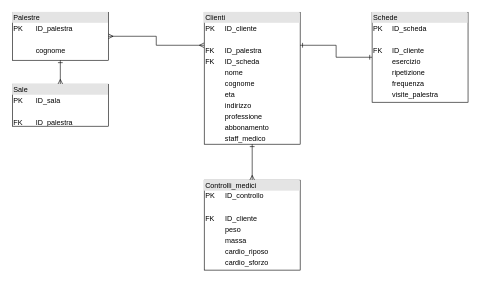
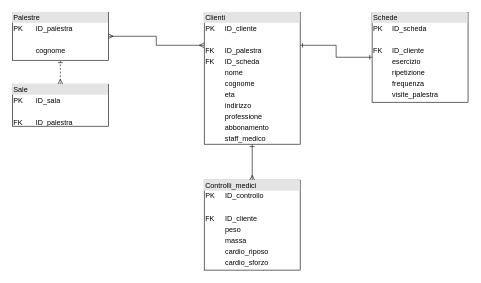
  <mxCell id="0" />
  <mxCell id="1" parent="0" />
  <mxCell id="2" style="edgeStyle=orthogonalEdgeStyle;rounded=0;orthogonalLoop=1;jettySize=auto;html=1;entryX=0;entryY=0.25;entryDx=0;entryDy=0;endArrow=ERmany;endFill=0;startArrow=ERmany;startFill=0;" edge="1" parent="1" source="3" target="4"><mxGeometry relative="1" as="geometry" /></mxCell>
  <mxCell id="3" value="&lt;div style=&quot;box-sizing: border-box ; width: 100% ; background: #e4e4e4 ; padding: 2px&quot;&gt;Palestre&lt;/div&gt;&lt;table style=&quot;width: 100% ; font-size: 1em&quot; cellpadding=&quot;2&quot; cellspacing=&quot;0&quot;&gt;&lt;tbody&gt;&lt;tr&gt;&lt;td&gt;PK&lt;/td&gt;&lt;td&gt;ID_palestra&lt;/td&gt;&lt;/tr&gt;&lt;tr&gt;&lt;td&gt;&lt;br&gt;&lt;/td&gt;&lt;td&gt;&lt;br&gt;&lt;/td&gt;&lt;/tr&gt;&lt;tr&gt;&lt;td&gt;&lt;br&gt;&lt;/td&gt;&lt;td&gt;cognome&lt;/td&gt;&lt;/tr&gt;&lt;/tbody&gt;&lt;/table&gt;" style="verticalAlign=top;align=left;overflow=fill;html=1;" vertex="1" parent="1"><mxGeometry x="20" y="20" width="160" height="80" as="geometry" /></mxCell>
  <mxCell id="4" value="&lt;div style=&quot;box-sizing: border-box ; width: 100% ; background: #e4e4e4 ; padding: 2px&quot;&gt;Clienti&lt;/div&gt;&lt;table style=&quot;width: 100% ; font-size: 1em&quot; cellpadding=&quot;2&quot; cellspacing=&quot;0&quot;&gt;&lt;tbody&gt;&lt;tr&gt;&lt;td&gt;PK&lt;/td&gt;&lt;td&gt;ID_cliente&lt;/td&gt;&lt;/tr&gt;&lt;tr&gt;&lt;td&gt;&lt;br&gt;&lt;/td&gt;&lt;td&gt;&lt;br&gt;&lt;/td&gt;&lt;/tr&gt;&lt;tr&gt;&lt;td&gt;FK&lt;/td&gt;&lt;td&gt;ID_palestra&lt;/td&gt;&lt;/tr&gt;&lt;tr&gt;&lt;td&gt;FK&lt;/td&gt;&lt;td&gt;ID_scheda&lt;/td&gt;&lt;/tr&gt;&lt;tr&gt;&lt;td&gt;&lt;br&gt;&lt;/td&gt;&lt;td&gt;nome&lt;/td&gt;&lt;/tr&gt;&lt;tr&gt;&lt;td&gt;&lt;br&gt;&lt;/td&gt;&lt;td&gt;cognome&lt;/td&gt;&lt;/tr&gt;&lt;tr&gt;&lt;td&gt;&lt;br&gt;&lt;/td&gt;&lt;td&gt;eta&lt;/td&gt;&lt;/tr&gt;&lt;tr&gt;&lt;td&gt;&lt;br&gt;&lt;/td&gt;&lt;td&gt;indirizzo&lt;/td&gt;&lt;/tr&gt;&lt;tr&gt;&lt;td&gt;&lt;br&gt;&lt;/td&gt;&lt;td&gt;professione&lt;/td&gt;&lt;/tr&gt;&lt;tr&gt;&lt;td&gt;&lt;br&gt;&lt;/td&gt;&lt;td&gt;abbonamento&lt;/td&gt;&lt;/tr&gt;&lt;tr&gt;&lt;td&gt;&lt;br&gt;&lt;/td&gt;&lt;td&gt;staff_medico&lt;/td&gt;&lt;/tr&gt;&lt;/tbody&gt;&lt;/table&gt;" style="verticalAlign=top;align=left;overflow=fill;html=1;" vertex="1" parent="1"><mxGeometry x="340" y="20" width="160" height="220" as="geometry" /></mxCell>
  <mxCell id="5" style="edgeStyle=orthogonalEdgeStyle;rounded=0;orthogonalLoop=1;jettySize=auto;html=1;entryX=1;entryY=0.25;entryDx=0;entryDy=0;endArrow=ERone;endFill=0;startArrow=ERone;startFill=0;" edge="1" parent="1" source="6" target="4"><mxGeometry relative="1" as="geometry" /></mxCell>
  <mxCell id="6" value="&lt;div style=&quot;box-sizing: border-box ; width: 100% ; background: #e4e4e4 ; padding: 2px&quot;&gt;Schede&lt;/div&gt;&lt;table style=&quot;width: 100% ; font-size: 1em&quot; cellpadding=&quot;2&quot; cellspacing=&quot;0&quot;&gt;&lt;tbody&gt;&lt;tr&gt;&lt;td&gt;PK&lt;/td&gt;&lt;td&gt;ID_scheda&lt;/td&gt;&lt;/tr&gt;&lt;tr&gt;&lt;td&gt;&lt;br&gt;&lt;/td&gt;&lt;td&gt;&lt;br&gt;&lt;/td&gt;&lt;/tr&gt;&lt;tr&gt;&lt;td&gt;FK&lt;/td&gt;&lt;td&gt;ID_cliente&lt;/td&gt;&lt;/tr&gt;&lt;tr&gt;&lt;td&gt;&lt;br&gt;&lt;/td&gt;&lt;td&gt;esercizio&lt;/td&gt;&lt;/tr&gt;&lt;tr&gt;&lt;td&gt;&lt;br&gt;&lt;/td&gt;&lt;td&gt;ripetizione&lt;/td&gt;&lt;/tr&gt;&lt;tr&gt;&lt;td&gt;&lt;br&gt;&lt;/td&gt;&lt;td&gt;frequenza&lt;/td&gt;&lt;/tr&gt;&lt;tr&gt;&lt;td&gt;&lt;br&gt;&lt;/td&gt;&lt;td&gt;visite_palestra&lt;/td&gt;&lt;/tr&gt;&lt;/tbody&gt;&lt;/table&gt;" style="verticalAlign=top;align=left;overflow=fill;html=1;" vertex="1" parent="1"><mxGeometry x="620" y="20" width="160" height="150" as="geometry" /></mxCell>
  <mxCell id="7" style="edgeStyle=orthogonalEdgeStyle;rounded=0;orthogonalLoop=1;jettySize=auto;html=1;entryX=0.5;entryY=1;entryDx=0;entryDy=0;endArrow=ERone;endFill=0;startArrow=ERmany;startFill=0;" edge="1" parent="1" source="8" target="4"><mxGeometry relative="1" as="geometry" /></mxCell>
  <mxCell id="8" value="&lt;div style=&quot;box-sizing: border-box ; width: 100% ; background: #e4e4e4 ; padding: 2px&quot;&gt;Controlli_medici&lt;/div&gt;&lt;table style=&quot;width: 100% ; font-size: 1em&quot; cellpadding=&quot;2&quot; cellspacing=&quot;0&quot;&gt;&lt;tbody&gt;&lt;tr&gt;&lt;td&gt;PK&lt;/td&gt;&lt;td&gt;ID_controllo&lt;/td&gt;&lt;/tr&gt;&lt;tr&gt;&lt;td&gt;&lt;br&gt;&lt;/td&gt;&lt;td&gt;&lt;br&gt;&lt;/td&gt;&lt;/tr&gt;&lt;tr&gt;&lt;td&gt;FK&lt;/td&gt;&lt;td&gt;ID_cliente&lt;/td&gt;&lt;/tr&gt;&lt;tr&gt;&lt;td&gt;&lt;br&gt;&lt;/td&gt;&lt;td&gt;peso&lt;/td&gt;&lt;/tr&gt;&lt;tr&gt;&lt;td&gt;&lt;br&gt;&lt;/td&gt;&lt;td&gt;massa&lt;/td&gt;&lt;/tr&gt;&lt;tr&gt;&lt;td&gt;&lt;br&gt;&lt;/td&gt;&lt;td&gt;cardio_riposo&lt;/td&gt;&lt;/tr&gt;&lt;tr&gt;&lt;td&gt;&lt;br&gt;&lt;/td&gt;&lt;td&gt;cardio_sforzo&lt;/td&gt;&lt;/tr&gt;&lt;/tbody&gt;&lt;/table&gt;" style="verticalAlign=top;align=left;overflow=fill;html=1;" vertex="1" parent="1"><mxGeometry x="340" y="300" width="160" height="150" as="geometry" /></mxCell>
- <mxCell id="9" style="edgeStyle=orthogonalEdgeStyle;rounded=0;orthogonalLoop=1;jettySize=auto;html=1;entryX=0.5;entryY=1;entryDx=0;entryDy=0;startArrow=ERmany;startFill=0;endArrow=ERone;endFill=0;" edge="1" parent="1" source="10" target="3"><mxGeometry relative="1" as="geometry" /></mxCell>
+ <mxCell id="9" style="edgeStyle=orthogonalEdgeStyle;rounded=0;orthogonalLoop=1;jettySize=auto;html=1;entryX=0.5;entryY=1;entryDx=0;entryDy=0;startArrow=ERmany;startFill=0;endArrow=ERone;endFill=0;dashed=1;" edge="1" parent="1" source="10" target="3"><mxGeometry relative="1" as="geometry" /></mxCell>
  <mxCell id="10" value="&lt;div style=&quot;box-sizing: border-box ; width: 100% ; background: #e4e4e4 ; padding: 2px&quot;&gt;Sale&lt;/div&gt;&lt;table style=&quot;width: 100% ; font-size: 1em&quot; cellpadding=&quot;2&quot; cellspacing=&quot;0&quot;&gt;&lt;tbody&gt;&lt;tr&gt;&lt;td&gt;PK&lt;/td&gt;&lt;td&gt;ID_sala&lt;/td&gt;&lt;/tr&gt;&lt;tr&gt;&lt;td&gt;&lt;br&gt;&lt;/td&gt;&lt;td&gt;&lt;br&gt;&lt;/td&gt;&lt;/tr&gt;&lt;tr&gt;&lt;td&gt;FK&lt;/td&gt;&lt;td&gt;ID_palestra&lt;/td&gt;&lt;/tr&gt;&lt;tr&gt;&lt;td&gt;&lt;br&gt;&lt;/td&gt;&lt;td&gt;nome&lt;/td&gt;&lt;/tr&gt;&lt;tr&gt;&lt;td&gt;&lt;br&gt;&lt;/td&gt;&lt;td&gt;compresa&lt;/td&gt;&lt;/tr&gt;&lt;/tbody&gt;&lt;/table&gt;" style="verticalAlign=top;align=left;overflow=fill;html=1;" vertex="1" parent="1"><mxGeometry x="20" y="140" width="160" height="70" as="geometry" /></mxCell>
